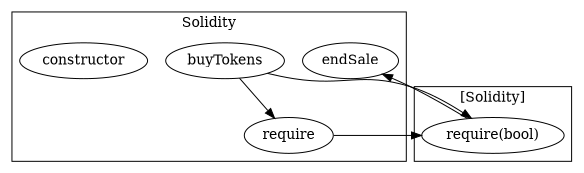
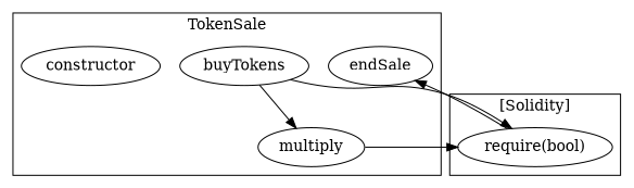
  strict digraph {
-   n1 [label=require]
+   n1 [label=multiply]
    n2 [label=buyTokens]
    n3 [label=endSale]
    n4 [label=constructor]
    "require(bool)"
    subgraph cluster_1 {
-     label=Solidity
+     label=TokenSale
      n1
      n2
      n3
      n4
    }
    subgraph cluster_2 {
      label="[Solidity]"
      "require(bool)"
    }
    n1 -> "require(bool)"
    n2 -> n1
    n2 -> "require(bool)"
    "require(bool)" -> n3
  }
